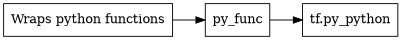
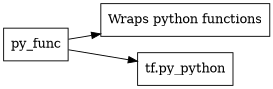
  digraph {
    rankdir=LR
    node [shape=box]
    "Wraps python functions"
    py_func
    n3 [label="tf.py_python"]
-   "Wraps python functions" -> py_func
+   py_func -> "Wraps python functions"
    py_func -> n3
  }
